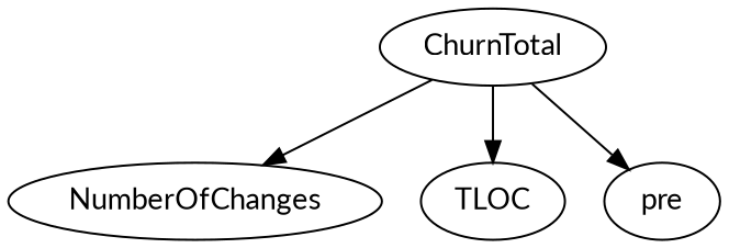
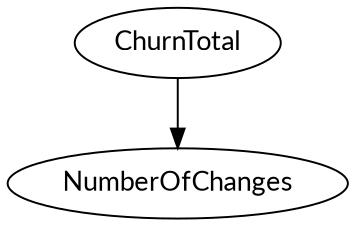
  digraph {
    fontname=Lato
    node [fontname=Lato]
    edge [fontname=Lato]
    ChurnTotal
    NumberOfChanges
-   TLOC
-   pre
    ChurnTotal -> NumberOfChanges
-   ChurnTotal -> TLOC
-   ChurnTotal -> pre
  }
